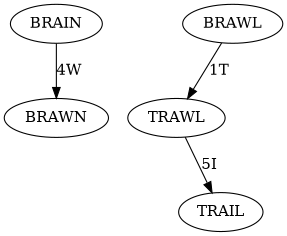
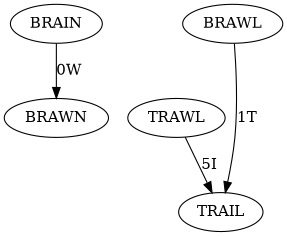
  digraph {
    BRAIN
    BRAWN
    BRAWL
    TRAWL
    TRAIL
-   BRAIN -> BRAWN [label="4W"]
-   BRAWL -> TRAWL [label="1T"]
+   BRAIN -> BRAWN [label="0W"]
+   BRAWL -> TRAIL [label="1T"]
    TRAWL -> TRAIL [label="5I"]
  }
